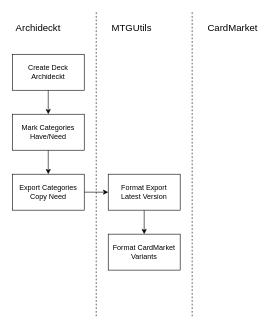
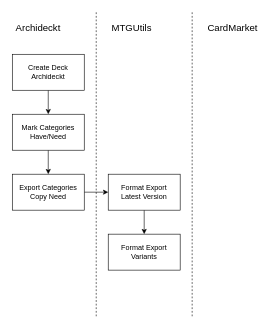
  <mxCell id="0" />
  <mxCell id="1" parent="0" />
  <mxCell id="2" value="" style="edgeStyle=orthogonalEdgeStyle;rounded=0;orthogonalLoop=1;jettySize=auto;html=1;" edge="1" parent="1" source="3" target="5"><mxGeometry relative="1" as="geometry" /></mxCell>
  <mxCell id="3" value="&lt;div&gt;Create Deck&lt;/div&gt;&lt;div&gt;Archideckt&lt;br&gt;&lt;/div&gt;" style="rounded=0;whiteSpace=wrap;html=1;" vertex="1" parent="1"><mxGeometry x="20" y="90" width="120" height="60" as="geometry" /></mxCell>
  <mxCell id="4" value="" style="edgeStyle=orthogonalEdgeStyle;rounded=0;orthogonalLoop=1;jettySize=auto;html=1;" edge="1" parent="1" source="5" target="7"><mxGeometry relative="1" as="geometry" /></mxCell>
  <mxCell id="5" value="&lt;div&gt;Mark Categories&lt;/div&gt;&lt;div&gt;Have/Need&lt;br&gt;&lt;/div&gt;" style="rounded=0;whiteSpace=wrap;html=1;" vertex="1" parent="1"><mxGeometry x="20" y="190" width="120" height="60" as="geometry" /></mxCell>
  <mxCell id="6" value="" style="edgeStyle=orthogonalEdgeStyle;rounded=0;orthogonalLoop=1;jettySize=auto;html=1;" edge="1" parent="1" source="7" target="9"><mxGeometry relative="1" as="geometry" /></mxCell>
  <mxCell id="7" value="&lt;div&gt;Export Categories&lt;/div&gt;&lt;div&gt;Copy Need&lt;br&gt;&lt;/div&gt;" style="rounded=0;whiteSpace=wrap;html=1;" vertex="1" parent="1"><mxGeometry x="20" y="290" width="120" height="60" as="geometry" /></mxCell>
  <mxCell id="8" value="" style="edgeStyle=orthogonalEdgeStyle;rounded=0;orthogonalLoop=1;jettySize=auto;html=1;fontSize=16;" edge="1" parent="1" source="9" target="12"><mxGeometry relative="1" as="geometry" /></mxCell>
  <mxCell id="9" value="&lt;div&gt;Format Export&lt;/div&gt;&lt;div&gt;Latest Version&lt;/div&gt;" style="rounded=0;whiteSpace=wrap;html=1;" vertex="1" parent="1"><mxGeometry x="180" y="290" width="120" height="60" as="geometry" /></mxCell>
  <mxCell id="10" value="" style="endArrow=none;dashed=1;html=1;rounded=0;" edge="1" parent="1"><mxGeometry width="50" height="50" relative="1" as="geometry"><mxPoint x="160" y="20" as="sourcePoint" /><mxPoint x="160" y="530" as="targetPoint" /></mxGeometry></mxCell>
  <mxCell id="11" value="Archideckt" style="text;strokeColor=none;fillColor=none;align=left;verticalAlign=middle;spacingLeft=4;spacingRight=4;overflow=hidden;points=[[0,0.5],[1,0.5]];portConstraint=eastwest;rotatable=0;fontSize=16;" vertex="1" parent="1"><mxGeometry x="20" y="30" width="90" height="30" as="geometry" /></mxCell>
- <mxCell id="12" value="&lt;div&gt;Format CardMarket&lt;/div&gt;&lt;div&gt;Variants&lt;/div&gt;" style="rounded=0;whiteSpace=wrap;html=1;" vertex="1" parent="1"><mxGeometry x="180" y="390" width="120" height="60" as="geometry" /></mxCell>
+ <mxCell id="12" value="&lt;div&gt;Format Export&lt;/div&gt;&lt;div&gt;Variants&lt;/div&gt;" style="rounded=0;whiteSpace=wrap;html=1;" vertex="1" parent="1"><mxGeometry x="180" y="390" width="120" height="60" as="geometry" /></mxCell>
  <mxCell id="13" value="MTGUtils" style="text;strokeColor=none;fillColor=none;align=left;verticalAlign=middle;spacingLeft=4;spacingRight=4;overflow=hidden;points=[[0,0.5],[1,0.5]];portConstraint=eastwest;rotatable=0;fontSize=16;" vertex="1" parent="1"><mxGeometry x="180" y="30" width="90" height="30" as="geometry" /></mxCell>
  <mxCell id="14" value="" style="endArrow=none;dashed=1;html=1;rounded=0;" edge="1" parent="1"><mxGeometry width="50" height="50" relative="1" as="geometry"><mxPoint x="320" y="20" as="sourcePoint" /><mxPoint x="320" y="530" as="targetPoint" /></mxGeometry></mxCell>
  <mxCell id="15" value="CardMarket" style="text;strokeColor=none;fillColor=none;align=left;verticalAlign=middle;spacingLeft=4;spacingRight=4;overflow=hidden;points=[[0,0.5],[1,0.5]];portConstraint=eastwest;rotatable=0;fontSize=16;" vertex="1" parent="1"><mxGeometry x="340" y="30" width="105" height="30" as="geometry" /></mxCell>
